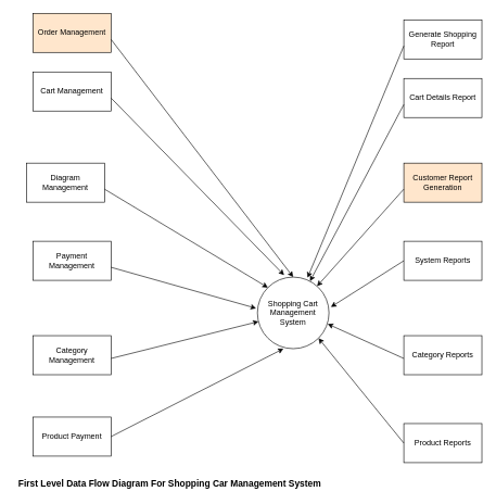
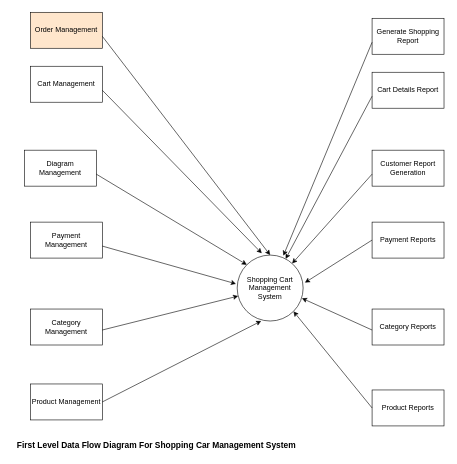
  <mxCell id="0" />
  <mxCell id="1" parent="0" />
  <mxCell id="2" value="Shopping Cart&lt;br&gt;Management&lt;br&gt;System" style="ellipse;whiteSpace=wrap;html=1;aspect=fixed;" vertex="1" parent="1"><mxGeometry x="395" y="425" width="110" height="110" as="geometry" /></mxCell>
  <mxCell id="3" value="Category Management" style="rounded=0;whiteSpace=wrap;html=1;" vertex="1" parent="1"><mxGeometry x="50" y="515" width="120" height="60" as="geometry" /></mxCell>
  <mxCell id="4" value="Cart Management" style="rounded=0;whiteSpace=wrap;html=1;" vertex="1" parent="1"><mxGeometry x="50" y="110" width="120" height="60" as="geometry" /></mxCell>
- <mxCell id="5" value="Product Payment&lt;br&gt;" style="rounded=0;whiteSpace=wrap;html=1;" vertex="1" parent="1"><mxGeometry x="50" y="640" width="120" height="60" as="geometry" /></mxCell>
+ <mxCell id="5" value="Product Management&lt;br&gt;" style="rounded=0;whiteSpace=wrap;html=1;" vertex="1" parent="1"><mxGeometry x="50" y="640" width="120" height="60" as="geometry" /></mxCell>
  <mxCell id="6" value="Payment Management" style="rounded=0;whiteSpace=wrap;html=1;" vertex="1" parent="1"><mxGeometry x="50" y="370" width="120" height="60" as="geometry" /></mxCell>
  <mxCell id="7" value="Order Management" style="rounded=0;whiteSpace=wrap;html=1;fillColor=#ffe6cc;" vertex="1" parent="1"><mxGeometry x="50" y="20" width="120" height="60" as="geometry" /></mxCell>
  <mxCell id="8" value="Diagram Management" style="rounded=0;whiteSpace=wrap;html=1;" vertex="1" parent="1"><mxGeometry x="40" y="250" width="120" height="60" as="geometry" /></mxCell>
  <mxCell id="9" value="&lt;font style=&quot;font-size: 14px&quot;&gt;First Level Data Flow Diagram For Shopping Car Management System&lt;/font&gt;" style="text;html=1;align=center;verticalAlign=middle;resizable=0;points=[];autosize=1;fontStyle=1" vertex="1" parent="1"><mxGeometry x="20" y="732" width="480" height="20" as="geometry" /></mxCell>
  <mxCell id="10" value="Product Reports" style="rounded=0;whiteSpace=wrap;html=1;" vertex="1" parent="1"><mxGeometry x="620" y="650" width="120" height="60" as="geometry" /></mxCell>
  <mxCell id="11" value="Category Reports" style="rounded=0;whiteSpace=wrap;html=1;" vertex="1" parent="1"><mxGeometry x="620" y="515" width="120" height="60" as="geometry" /></mxCell>
- <mxCell id="12" value="System Reports" style="rounded=0;whiteSpace=wrap;html=1;" vertex="1" parent="1"><mxGeometry x="620" y="370" width="120" height="60" as="geometry" /></mxCell>
- <mxCell id="13" value="Customer Report Generation" style="rounded=0;whiteSpace=wrap;html=1;fillColor=#ffe6cc;" vertex="1" parent="1"><mxGeometry x="620" y="250" width="120" height="60" as="geometry" /></mxCell>
+ <mxCell id="12" value="Payment Reports" style="rounded=0;whiteSpace=wrap;html=1;" vertex="1" parent="1"><mxGeometry x="620" y="370" width="120" height="60" as="geometry" /></mxCell>
+ <mxCell id="13" value="Customer Report Generation" style="rounded=0;whiteSpace=wrap;html=1;" vertex="1" parent="1"><mxGeometry x="620" y="250" width="120" height="60" as="geometry" /></mxCell>
  <mxCell id="14" value="Cart Details Report" style="rounded=0;whiteSpace=wrap;html=1;" vertex="1" parent="1"><mxGeometry x="620" y="120" width="120" height="60" as="geometry" /></mxCell>
  <mxCell id="15" value="Generate Shopping Report" style="rounded=0;whiteSpace=wrap;html=1;" vertex="1" parent="1"><mxGeometry x="620" y="30" width="120" height="60" as="geometry" /></mxCell>
  <mxCell id="16" value="" style="endArrow=classic;html=1;entryX=0.7;entryY=0.009;entryDx=0;entryDy=0;entryPerimeter=0;" edge="1" parent="1" target="2"><mxGeometry width="50" height="50" relative="1" as="geometry"><mxPoint x="620" y="70" as="sourcePoint" /><mxPoint x="670" y="20" as="targetPoint" /></mxGeometry></mxCell>
  <mxCell id="17" value="" style="endArrow=classic;html=1;" edge="1" parent="1" target="2"><mxGeometry width="50" height="50" relative="1" as="geometry"><mxPoint x="620" y="160" as="sourcePoint" /><mxPoint x="670" y="110" as="targetPoint" /></mxGeometry></mxCell>
  <mxCell id="18" value="" style="endArrow=classic;html=1;" edge="1" parent="1" target="2"><mxGeometry width="50" height="50" relative="1" as="geometry"><mxPoint x="620" y="290" as="sourcePoint" /><mxPoint x="670" y="240" as="targetPoint" /></mxGeometry></mxCell>
  <mxCell id="19" value="" style="endArrow=classic;html=1;entryX=1.027;entryY=0.418;entryDx=0;entryDy=0;entryPerimeter=0;" edge="1" parent="1" target="2"><mxGeometry width="50" height="50" relative="1" as="geometry"><mxPoint x="620" y="400" as="sourcePoint" /><mxPoint x="670" y="350" as="targetPoint" /></mxGeometry></mxCell>
  <mxCell id="20" value="" style="endArrow=classic;html=1;entryX=0.982;entryY=0.655;entryDx=0;entryDy=0;entryPerimeter=0;" edge="1" parent="1" target="2"><mxGeometry width="50" height="50" relative="1" as="geometry"><mxPoint x="620" y="550" as="sourcePoint" /><mxPoint x="670" y="500" as="targetPoint" /></mxGeometry></mxCell>
  <mxCell id="21" value="" style="endArrow=classic;html=1;entryX=1;entryY=1;entryDx=0;entryDy=0;" edge="1" parent="1" target="2"><mxGeometry width="50" height="50" relative="1" as="geometry"><mxPoint x="620" y="680" as="sourcePoint" /><mxPoint x="670" y="630" as="targetPoint" /></mxGeometry></mxCell>
  <mxCell id="22" value="" style="endArrow=classic;html=1;entryX=0.5;entryY=0;entryDx=0;entryDy=0;" edge="1" parent="1" target="2"><mxGeometry width="50" height="50" relative="1" as="geometry"><mxPoint x="170" y="60" as="sourcePoint" /><mxPoint x="220" y="10" as="targetPoint" /></mxGeometry></mxCell>
  <mxCell id="23" value="" style="endArrow=classic;html=1;entryX=0.373;entryY=-0.027;entryDx=0;entryDy=0;entryPerimeter=0;" edge="1" parent="1" target="2"><mxGeometry width="50" height="50" relative="1" as="geometry"><mxPoint x="170" y="150" as="sourcePoint" /><mxPoint x="220" y="100" as="targetPoint" /></mxGeometry></mxCell>
  <mxCell id="24" value="" style="endArrow=classic;html=1;entryX=0;entryY=0;entryDx=0;entryDy=0;" edge="1" parent="1" target="2"><mxGeometry width="50" height="50" relative="1" as="geometry"><mxPoint x="160" y="290" as="sourcePoint" /><mxPoint x="210" y="240" as="targetPoint" /></mxGeometry></mxCell>
  <mxCell id="25" value="" style="endArrow=classic;html=1;entryX=-0.018;entryY=0.436;entryDx=0;entryDy=0;entryPerimeter=0;" edge="1" parent="1" target="2"><mxGeometry width="50" height="50" relative="1" as="geometry"><mxPoint x="170" y="410" as="sourcePoint" /><mxPoint x="220" y="360" as="targetPoint" /></mxGeometry></mxCell>
  <mxCell id="26" value="" style="endArrow=classic;html=1;" edge="1" parent="1" target="2"><mxGeometry width="50" height="50" relative="1" as="geometry"><mxPoint x="170" y="550" as="sourcePoint" /><mxPoint x="220" y="500" as="targetPoint" /></mxGeometry></mxCell>
  <mxCell id="27" value="" style="endArrow=classic;html=1;entryX=0.364;entryY=1;entryDx=0;entryDy=0;entryPerimeter=0;" edge="1" parent="1" target="2"><mxGeometry width="50" height="50" relative="1" as="geometry"><mxPoint x="170" y="670" as="sourcePoint" /><mxPoint x="220" y="620" as="targetPoint" /></mxGeometry></mxCell>
